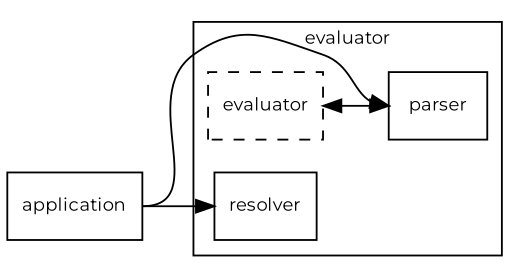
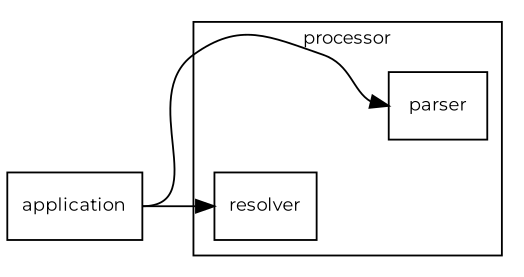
  digraph {
    compound=true
    fontname=Montserrat
    fontsize=10
    rankdir=LR
    node [fontname=Montserrat fontsize=10 shape=record]
    edge [fontname=Montserrat]
-   evaluator [style=dashed]
    parser
    resolver
    application
    subgraph cluster_1 {
-     label=evaluator
-     evaluator
+     label=processor
      parser
      resolver
    }
-   evaluator -> parser [dir=both]
    application -> parser [concentrate=true constraint=false headport=w tailport=e]
    application -> resolver
  }
